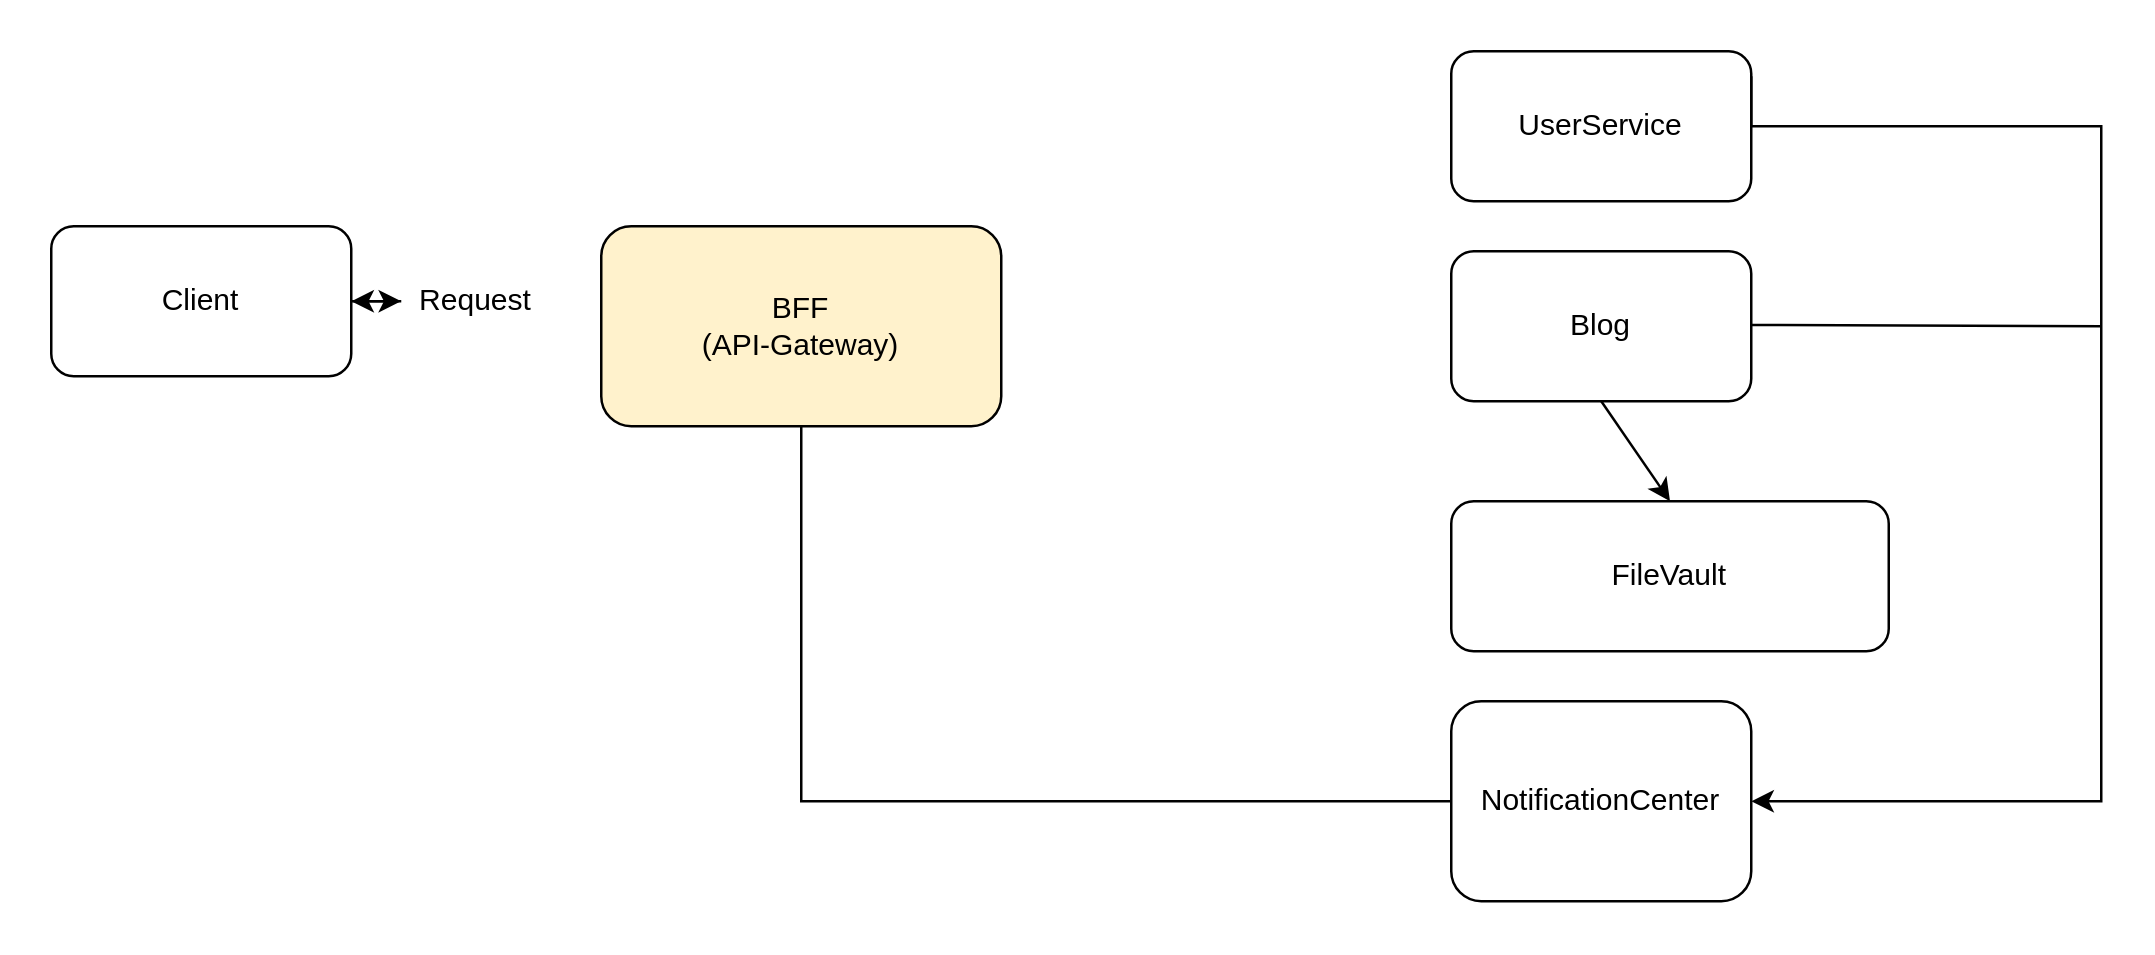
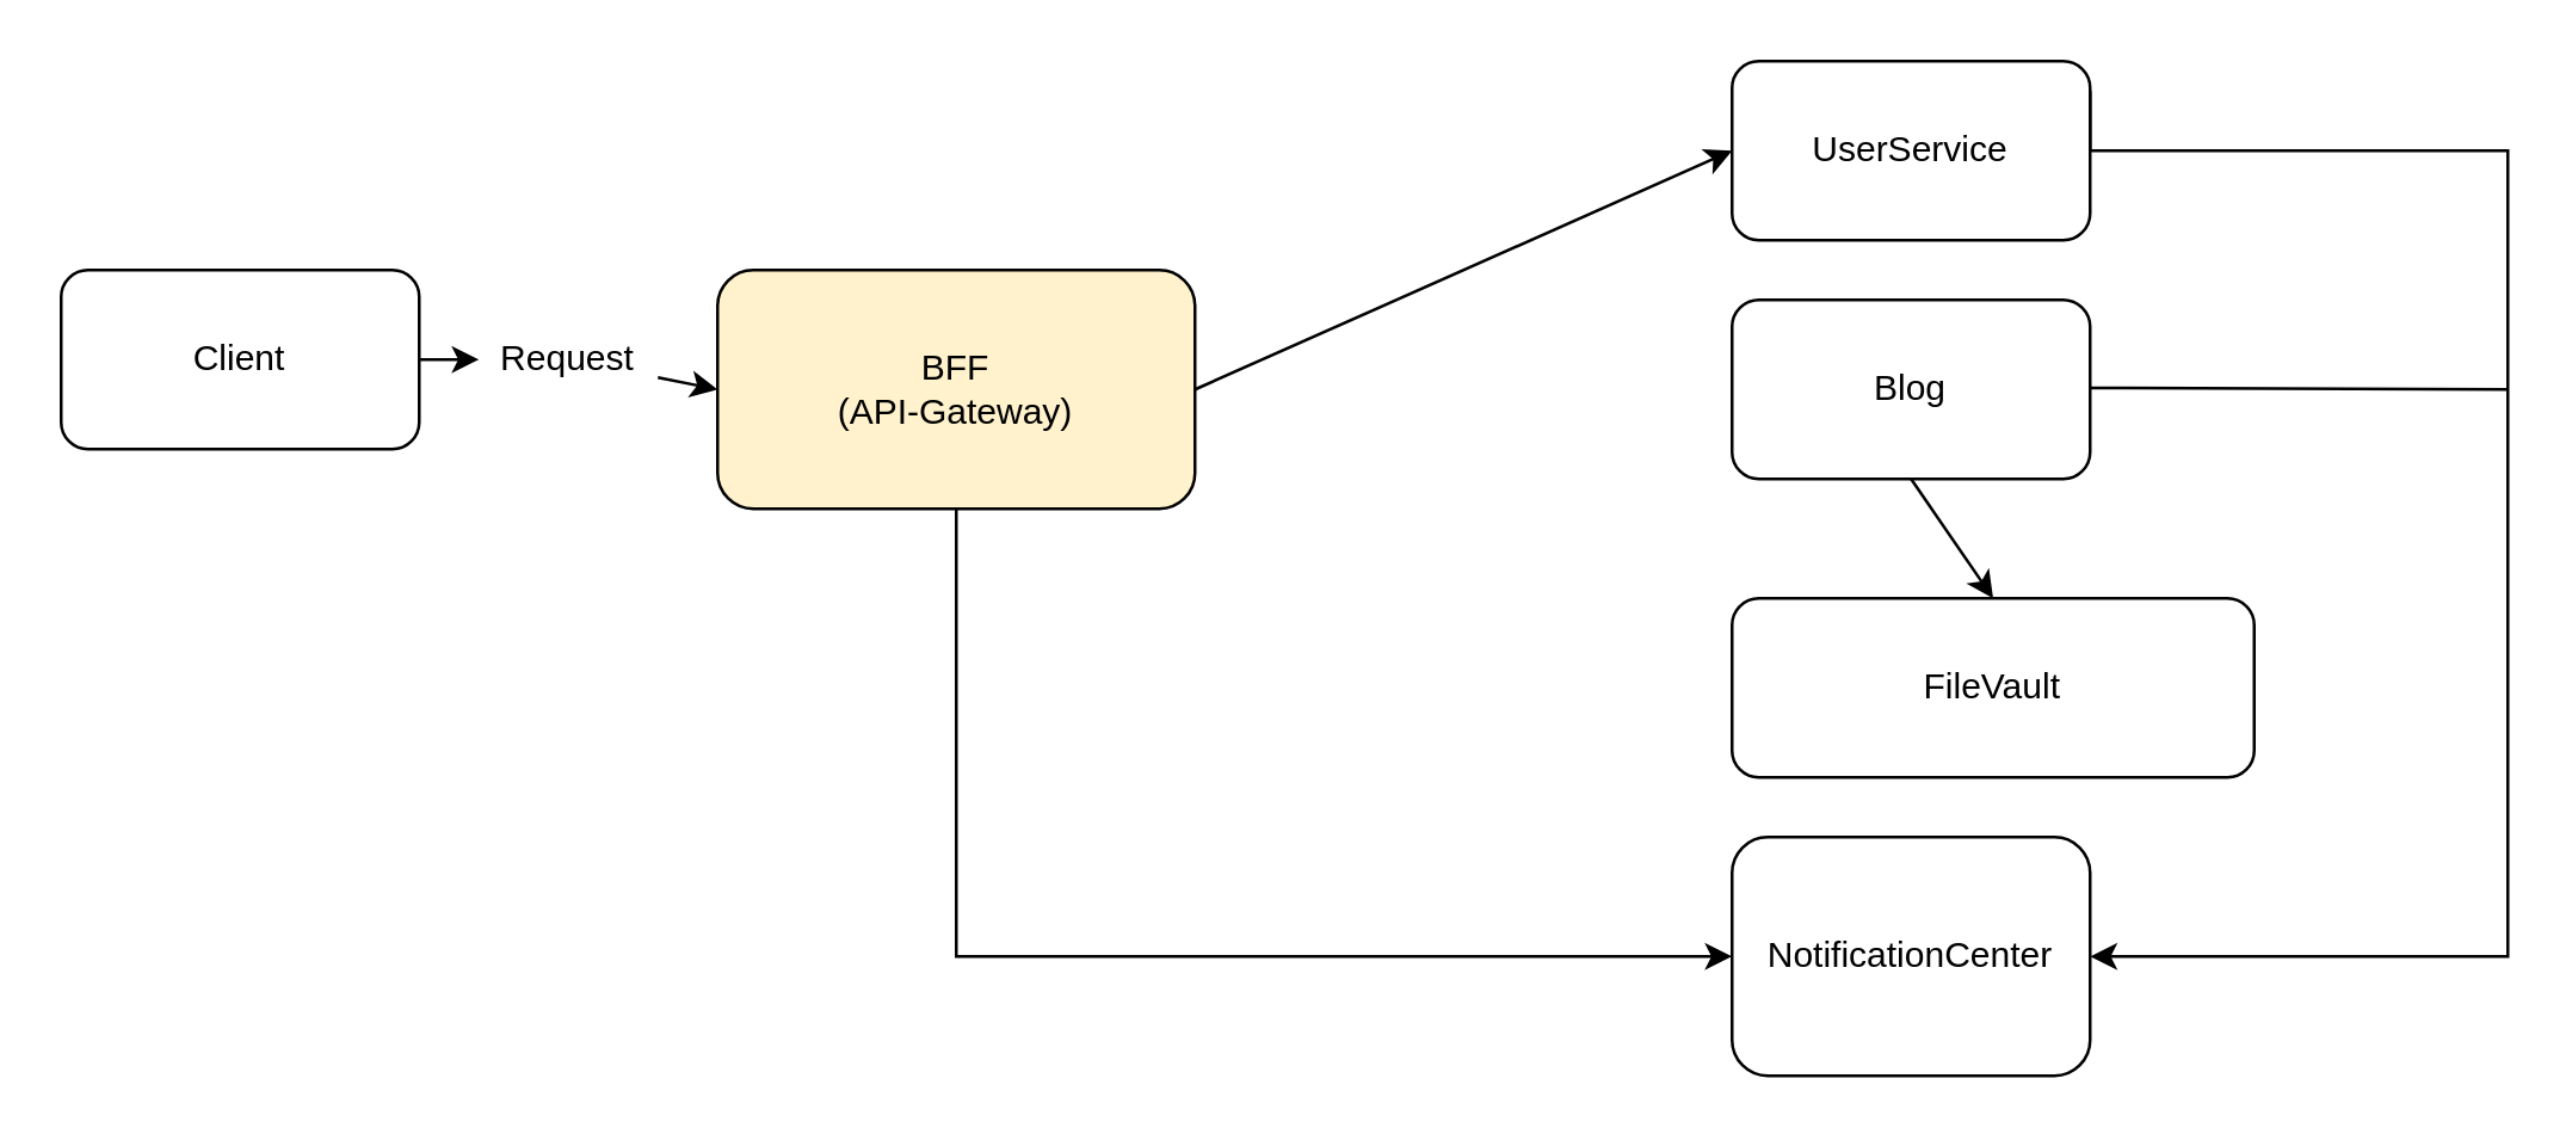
  <mxCell id="0" />
  <mxCell id="1" parent="0" />
  <mxCell id="2" style="edgeStyle=orthogonalEdgeStyle;rounded=0;orthogonalLoop=1;jettySize=auto;html=1;entryX=1;entryY=0.5;entryDx=0;entryDy=0;" parent="1" edge="1"><mxGeometry relative="1" as="geometry"><Array as="points"><mxPoint x="700" y="50" /><mxPoint x="840" y="50" /><mxPoint x="840" y="320" /></Array><mxPoint x="700" y="30" as="sourcePoint" /><mxPoint x="700" y="320" as="targetPoint" /></mxGeometry></mxCell>
  <mxCell id="3" value="UserService" style="rounded=1;whiteSpace=wrap;html=1;" parent="1" vertex="1"><mxGeometry x="580" y="20" width="120" height="60" as="geometry" /></mxCell>
  <mxCell id="4" value="Blog" style="rounded=1;whiteSpace=wrap;html=1;" parent="1" vertex="1"><mxGeometry x="580" y="100" width="120" height="60" as="geometry" /></mxCell>
  <mxCell id="5" value="FileVault" style="rounded=1;whiteSpace=wrap;html=1;" parent="1" vertex="1"><mxGeometry x="580" y="200" width="175" height="60" as="geometry" /></mxCell>
  <mxCell id="6" value="NotificationCenter" style="rounded=1;whiteSpace=wrap;html=1;" parent="1" vertex="1"><mxGeometry x="580" y="280" width="120" height="80" as="geometry" /></mxCell>
  <mxCell id="7" value="BFF&lt;div&gt;(API-Gateway)&lt;/div&gt;" style="rounded=1;whiteSpace=wrap;html=1;fillColor=#fff2cc;" parent="1" vertex="1"><mxGeometry x="240" y="90" width="160" height="80" as="geometry" /></mxCell>
  <mxCell id="8" value="Client" style="rounded=1;whiteSpace=wrap;html=1;" parent="1" vertex="1"><mxGeometry x="20" y="90" width="120" height="60" as="geometry" /></mxCell>
- <mxCell id="9" value="" style="endArrow=classic;html=1;rounded=0;" parent="1" source="11" target="8" edge="1"><mxGeometry width="50" height="50" relative="1" as="geometry"><mxPoint x="140" y="120" as="sourcePoint" /><mxPoint x="460" y="220" as="targetPoint" /></mxGeometry></mxCell>
+ <mxCell id="9" value="" style="endArrow=classic;html=1;rounded=0;entryX=0;entryY=0.5;entryDx=0;entryDy=0;" parent="1" source="11" target="7" edge="1"><mxGeometry width="50" height="50" relative="1" as="geometry"><mxPoint x="140" y="120" as="sourcePoint" /><mxPoint x="460" y="220" as="targetPoint" /></mxGeometry></mxCell>
  <mxCell id="10" value="" style="endArrow=classic;html=1;rounded=0;entryX=0;entryY=0.5;entryDx=0;entryDy=0;" parent="1" target="11" edge="1"><mxGeometry width="50" height="50" relative="1" as="geometry"><mxPoint x="140" y="120" as="sourcePoint" /><mxPoint x="260" y="120" as="targetPoint" /></mxGeometry></mxCell>
  <mxCell id="11" value="Request" style="text;html=1;align=center;verticalAlign=middle;whiteSpace=wrap;rounded=0;" parent="1" vertex="1"><mxGeometry x="160" y="105" width="60" height="30" as="geometry" /></mxCell>
+ <mxCell id="12" value="" style="endArrow=classic;startArrow=none;html=1;rounded=0;entryX=0;entryY=0.5;entryDx=0;entryDy=0;exitX=1;exitY=0.5;exitDx=0;exitDy=0;startFill=0;" parent="1" source="7" target="3" edge="1"><mxGeometry width="50" height="50" relative="1" as="geometry"><mxPoint x="410" y="120" as="sourcePoint" /><mxPoint x="670" y="-40" as="targetPoint" /></mxGeometry></mxCell>
  <mxCell id="13" value="" style="endArrow=none;html=1;rounded=0;exitX=1;exitY=0.5;exitDx=0;exitDy=0;" parent="1" edge="1"><mxGeometry width="50" height="50" relative="1" as="geometry"><mxPoint x="700" y="129.5" as="sourcePoint" /><mxPoint x="840" y="130" as="targetPoint" /></mxGeometry></mxCell>
  <mxCell id="14" value="" style="endArrow=classic;html=1;rounded=0;entryX=0.5;entryY=0;entryDx=0;entryDy=0;exitX=0.5;exitY=1;exitDx=0;exitDy=0;" parent="1" source="4" target="5" edge="1"><mxGeometry width="50" height="50" relative="1" as="geometry"><mxPoint x="480" y="270" as="sourcePoint" /><mxPoint x="530" y="220" as="targetPoint" /></mxGeometry></mxCell>
  <mxCell id="15" style="edgeStyle=orthogonalEdgeStyle;rounded=0;orthogonalLoop=1;jettySize=auto;html=1;exitX=0.5;exitY=1;exitDx=0;exitDy=0;" parent="1" source="6" target="6" edge="1"><mxGeometry relative="1" as="geometry" /></mxCell>
- <mxCell id="16" value="" style="endArrow=none;html=1;rounded=0;entryX=0;entryY=0.5;entryDx=0;entryDy=0;exitX=0.5;exitY=1;exitDx=0;exitDy=0;" parent="1" source="7" target="6" edge="1"><mxGeometry width="50" height="50" relative="1" as="geometry"><mxPoint x="330" y="340" as="sourcePoint" /><mxPoint x="530" y="220" as="targetPoint" /><Array as="points"><mxPoint x="320" y="320" /></Array></mxGeometry></mxCell>
+ <mxCell id="16" value="" style="endArrow=classic;html=1;rounded=0;entryX=0;entryY=0.5;entryDx=0;entryDy=0;exitX=0.5;exitY=1;exitDx=0;exitDy=0;" parent="1" source="7" target="6" edge="1"><mxGeometry width="50" height="50" relative="1" as="geometry"><mxPoint x="330" y="340" as="sourcePoint" /><mxPoint x="530" y="220" as="targetPoint" /><Array as="points"><mxPoint x="320" y="320" /></Array></mxGeometry></mxCell>
